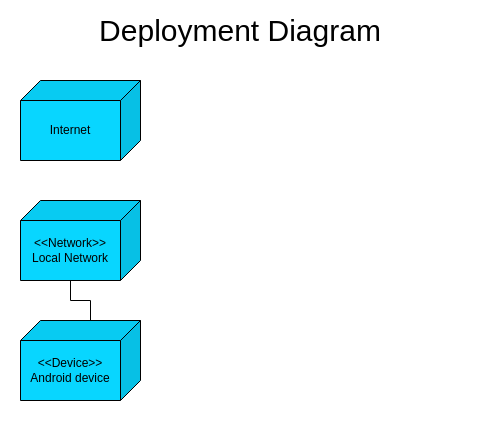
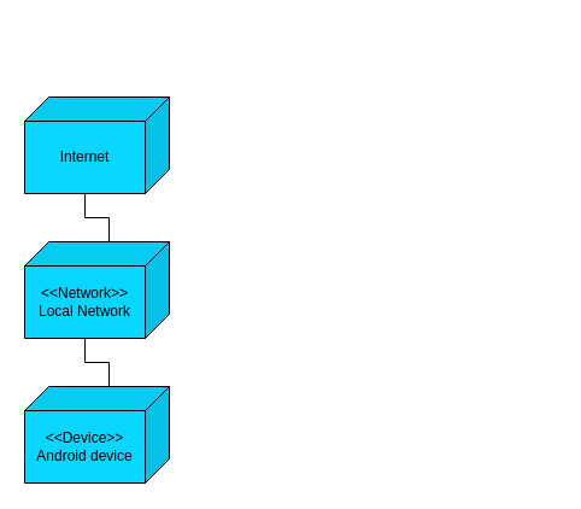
  <mxCell id="0" />
  <mxCell id="1" parent="0" />
  <mxCell id="2" style="edgeStyle=orthogonalEdgeStyle;rounded=0;orthogonalLoop=1;jettySize=auto;html=1;exitX=0;exitY=0;exitDx=50;exitDy=0;exitPerimeter=0;entryX=0;entryY=0;entryDx=70;entryDy=80;entryPerimeter=0;endArrow=none;endFill=0;" parent="1" source="3" target="5" edge="1"><mxGeometry relative="1" as="geometry" /></mxCell>
  <mxCell id="3" value="&amp;lt;&amp;lt;Device&amp;gt;&amp;gt;&lt;br&gt;Android device" style="shape=cube;whiteSpace=wrap;html=1;boundedLbl=1;backgroundOutline=1;darkOpacity=0.05;darkOpacity2=0.1;flipH=1;fillColor=#08D6FF;" parent="1" vertex="1"><mxGeometry x="20" y="320" width="120" height="80" as="geometry" /></mxCell>
+ <mxCell id="4" style="edgeStyle=orthogonalEdgeStyle;rounded=0;orthogonalLoop=1;jettySize=auto;html=1;exitX=0;exitY=0;exitDx=50;exitDy=0;exitPerimeter=0;entryX=0;entryY=0;entryDx=70;entryDy=80;entryPerimeter=0;endArrow=none;endFill=0;" parent="1" source="5" target="6" edge="1"><mxGeometry relative="1" as="geometry" /></mxCell>
  <mxCell id="5" value="&amp;lt;&amp;lt;Network&amp;gt;&amp;gt;&lt;br&gt;Local Network" style="shape=cube;whiteSpace=wrap;html=1;boundedLbl=1;backgroundOutline=1;darkOpacity=0.05;darkOpacity2=0.1;flipH=1;fillColor=#08D6FF;" parent="1" vertex="1"><mxGeometry x="20" y="200" width="120" height="80" as="geometry" /></mxCell>
  <mxCell id="6" value="Internet" style="shape=cube;whiteSpace=wrap;html=1;boundedLbl=1;backgroundOutline=1;darkOpacity=0.05;darkOpacity2=0.1;flipH=1;fillColor=#08D6FF;" parent="1" vertex="1"><mxGeometry x="20" y="80" width="120" height="80" as="geometry" /></mxCell>
- <mxCell id="7" value="Deployment Diagram" style="text;html=1;strokeColor=none;fillColor=none;align=center;verticalAlign=middle;whiteSpace=wrap;rounded=0;fontSize=30;" parent="1" vertex="1"><mxGeometry x="20" y="20" width="440" height="20" as="geometry" /></mxCell>
